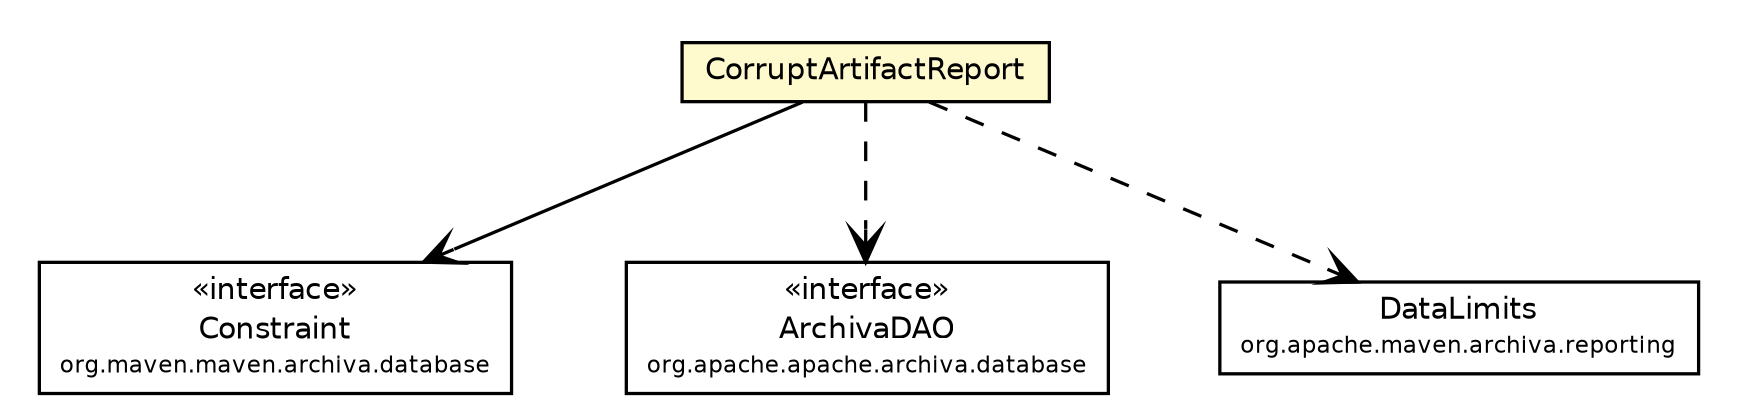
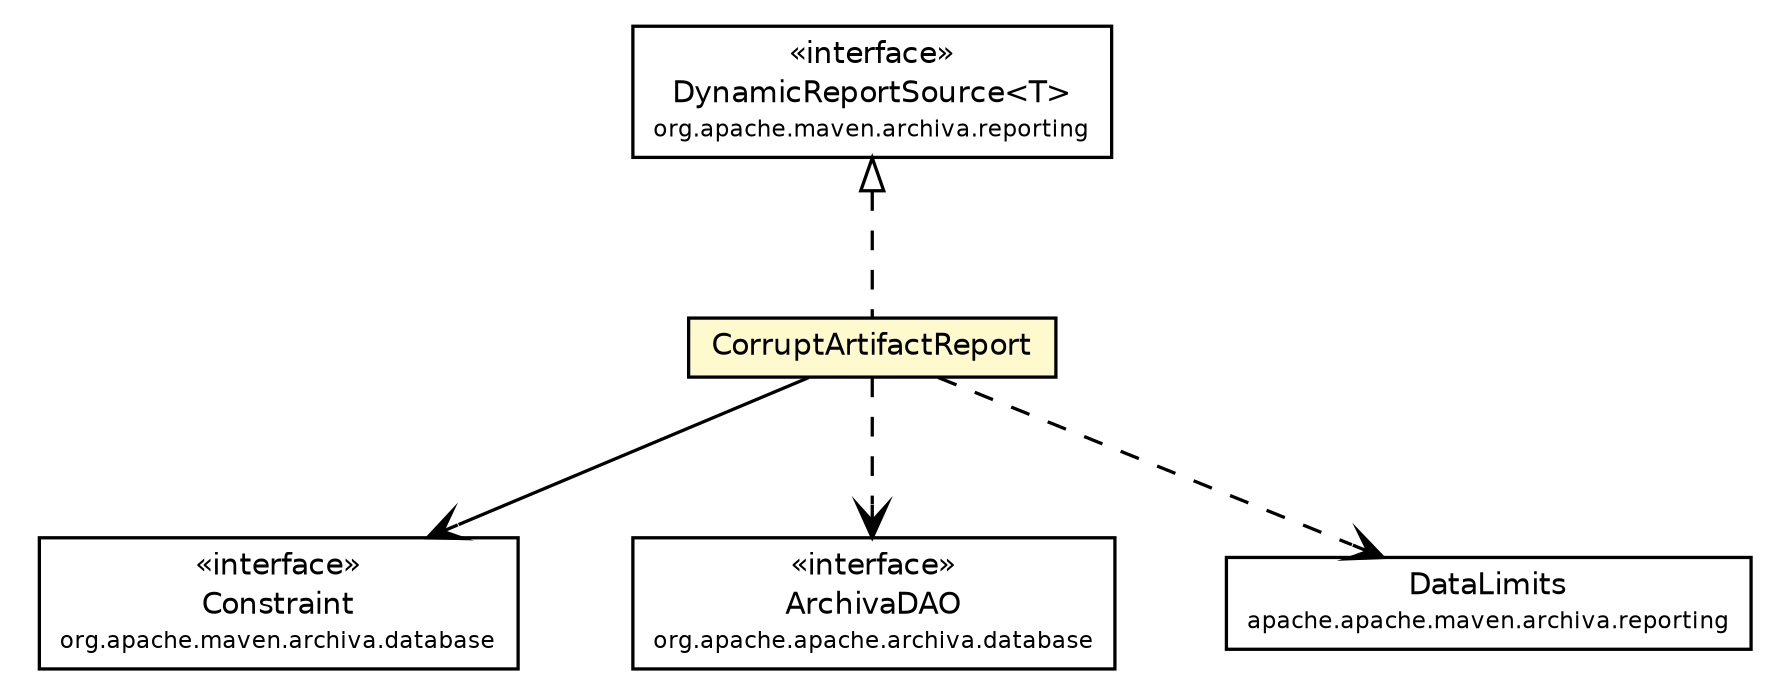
  digraph {
    node [fontcolor=black fontname=Helvetica fontsize=9.0 shape=plaintext]
    edge [fontname=Helvetica fontsize=10.0 headport=p labelfontname=Helvetica labelfontsize=10 style=dashed tailport=p arrowhead=open color=black fontcolor=black]
-   n1 [label=<<table border="0" cellborder="1" cellspacing="0" cellpadding="2" port="p" href="../../database/Constraint.html"> 		<tr><td><table border="0" cellspacing="0" cellpadding="1"> 			<tr><td> &laquo;interface&raquo; </td></tr> 			<tr><td> Constraint </td></tr> 			<tr><td><font point-size="7.0"> org.maven.maven.archiva.database </font></td></tr> 		</table></td></tr> 		</table>>]
+   n1 [label=<<table border="0" cellborder="1" cellspacing="0" cellpadding="2" port="p" href="../../database/Constraint.html"> 		<tr><td><table border="0" cellspacing="0" cellpadding="1"> 			<tr><td> &laquo;interface&raquo; </td></tr> 			<tr><td> Constraint </td></tr> 			<tr><td><font point-size="7.0"> org.apache.maven.archiva.database </font></td></tr> 		</table></td></tr> 		</table>>]
    n2 [label=<<table border="0" cellborder="1" cellspacing="0" cellpadding="2" port="p" href="../../database/ArchivaDAO.html"> 		<tr><td><table border="0" cellspacing="0" cellpadding="1"> 			<tr><td> &laquo;interface&raquo; </td></tr> 			<tr><td> ArchivaDAO </td></tr> 			<tr><td><font point-size="7.0"> org.apache.apache.archiva.database </font></td></tr> 		</table></td></tr> 		</table>>]
+   n3 [label=<<table border="0" cellborder="1" cellspacing="0" cellpadding="2" port="p" href="../DynamicReportSource.html"> 		<tr><td><table border="0" cellspacing="0" cellpadding="1"> 			<tr><td> &laquo;interface&raquo; </td></tr> 			<tr><td> DynamicReportSource&lt;T&gt; </td></tr> 			<tr><td><font point-size="7.0"> org.apache.maven.archiva.reporting </font></td></tr> 		</table></td></tr> 		</table>>]
    n4 [label=<<table border="0" cellborder="1" cellspacing="0" cellpadding="2" port="p" bgcolor="lemonChiffon" href="./CorruptArtifactReport.html"> 		<tr><td><table border="0" cellspacing="0" cellpadding="1"> 			<tr><td> CorruptArtifactReport </td></tr> 		</table></td></tr> 		</table>>]
-   n5 [label=<<table border="0" cellborder="1" cellspacing="0" cellpadding="2" port="p" href="../DataLimits.html"> 		<tr><td><table border="0" cellspacing="0" cellpadding="1"> 			<tr><td> DataLimits </td></tr> 			<tr><td><font point-size="7.0"> org.apache.maven.archiva.reporting </font></td></tr> 		</table></td></tr> 		</table>>]
+   n5 [label=<<table border="0" cellborder="1" cellspacing="0" cellpadding="2" port="p" href="../DataLimits.html"> 		<tr><td><table border="0" cellspacing="0" cellpadding="1"> 			<tr><td> DataLimits </td></tr> 			<tr><td><font point-size="7.0"> apache.apache.maven.archiva.reporting </font></td></tr> 		</table></td></tr> 		</table>>]
+   n3 -> n4 [arrowtail=empty dir=back fontsize=10 arrowhead="" color="" fontcolor=""]
    n4 -> n1 [style=""]
    n4 -> n2
    n4 -> n5
  }
